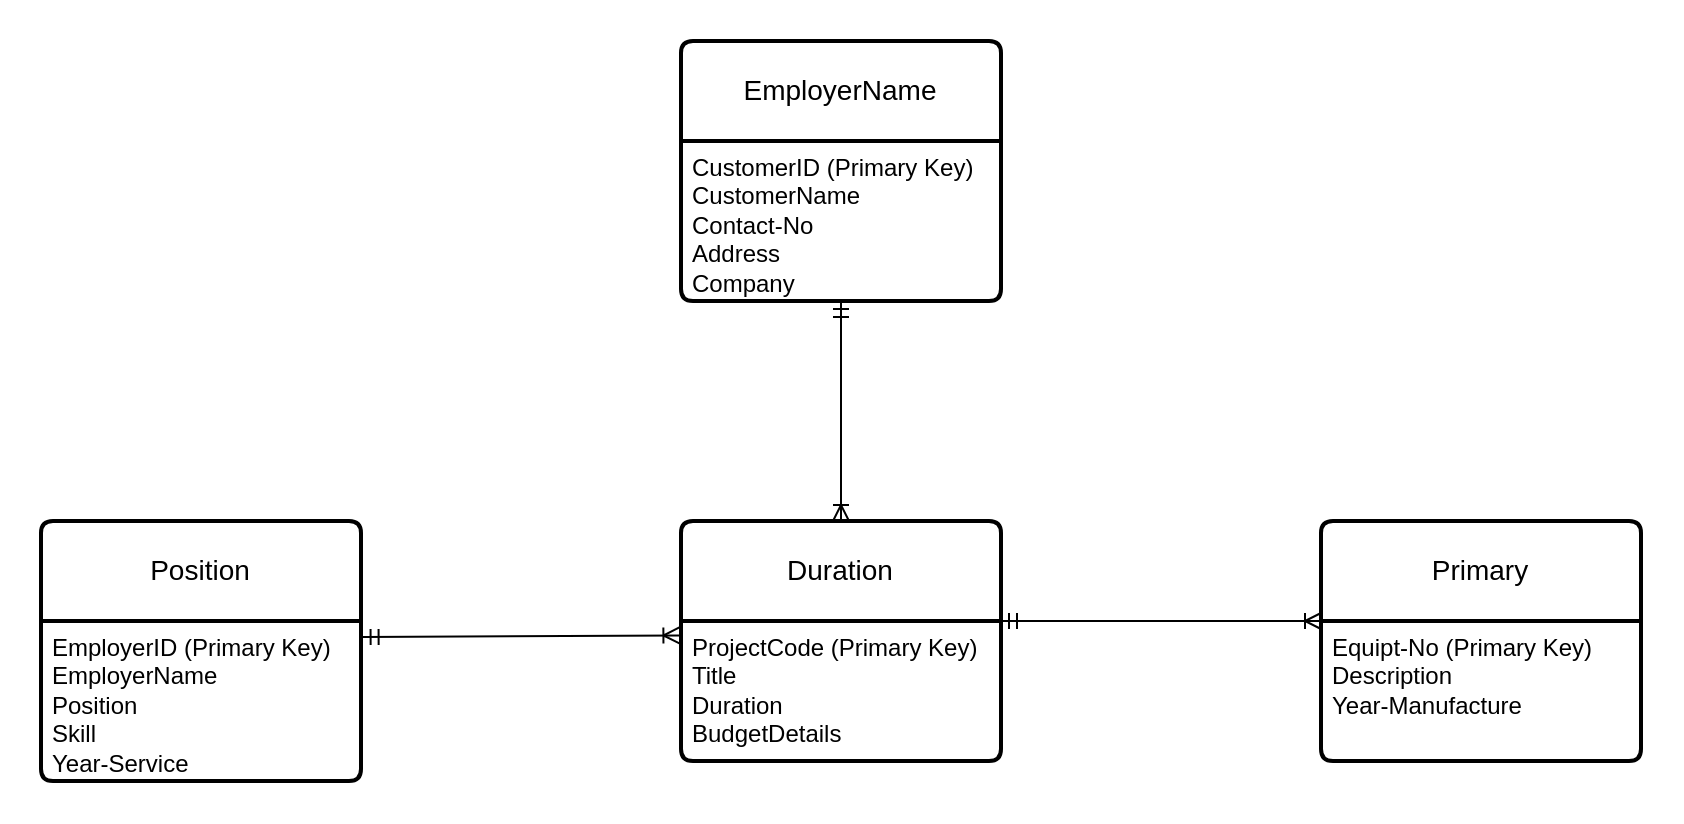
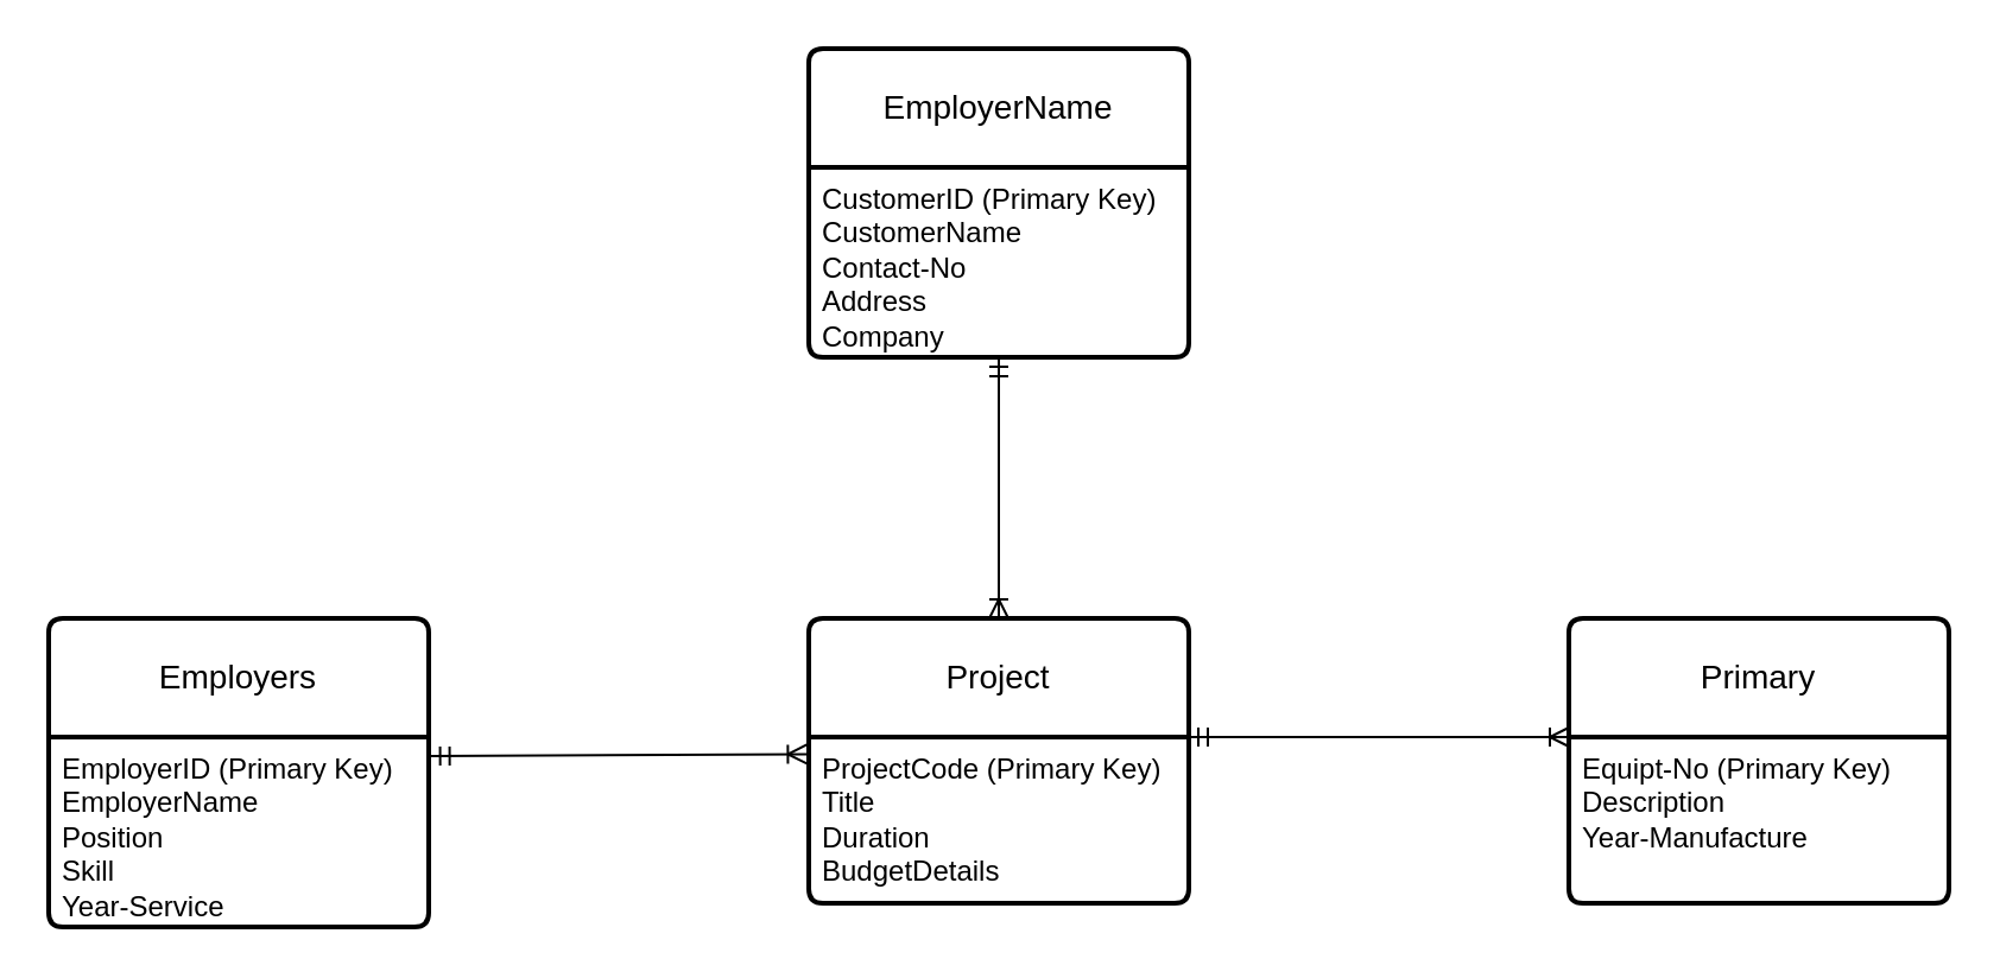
  <mxCell id="0" />
  <mxCell id="1" parent="0" />
- <mxCell id="2" value="Position" style="swimlane;childLayout=stackLayout;horizontal=1;startSize=50;horizontalStack=0;rounded=1;fontSize=14;fontStyle=0;strokeWidth=2;resizeParent=0;resizeLast=1;shadow=0;dashed=0;align=center;arcSize=4;whiteSpace=wrap;html=1;" vertex="1" parent="1"><mxGeometry y="260" width="160" height="130" as="geometry" x="20" /></mxCell>
+ <mxCell id="2" value="Employers" style="swimlane;childLayout=stackLayout;horizontal=1;startSize=50;horizontalStack=0;rounded=1;fontSize=14;fontStyle=0;strokeWidth=2;resizeParent=0;resizeLast=1;shadow=0;dashed=0;align=center;arcSize=4;whiteSpace=wrap;html=1;" vertex="1" parent="1"><mxGeometry y="260" width="160" height="130" as="geometry" x="20" /></mxCell>
  <mxCell id="3" value="EmployerID (Primary Key)&lt;br&gt;EmployerName&lt;br&gt;Position&lt;br&gt;Skill&lt;br&gt;Year-Service" style="align=left;strokeColor=none;fillColor=none;spacingLeft=4;fontSize=12;verticalAlign=top;resizable=0;rotatable=0;part=1;html=1;" vertex="1" parent="2"><mxGeometry y="50" width="160" height="80" as="geometry" /></mxCell>
  <mxCell id="4" value="EmployerName" style="swimlane;childLayout=stackLayout;horizontal=1;startSize=50;horizontalStack=0;rounded=1;fontSize=14;fontStyle=0;strokeWidth=2;resizeParent=0;resizeLast=1;shadow=0;dashed=0;align=center;arcSize=4;whiteSpace=wrap;html=1;" vertex="1" parent="1"><mxGeometry x="340" y="20" width="160" height="130" as="geometry" /></mxCell>
  <mxCell id="5" value="CustomerID (Primary Key)&lt;br&gt;CustomerName&lt;br&gt;Contact-No&lt;br&gt;Address&lt;br&gt;Company" style="align=left;strokeColor=none;fillColor=none;spacingLeft=4;fontSize=12;verticalAlign=top;resizable=0;rotatable=0;part=1;html=1;" vertex="1" parent="4"><mxGeometry y="50" width="160" height="80" as="geometry" /></mxCell>
- <mxCell id="6" value="Duration" style="swimlane;childLayout=stackLayout;horizontal=1;startSize=50;horizontalStack=0;rounded=1;fontSize=14;fontStyle=0;strokeWidth=2;resizeParent=0;resizeLast=1;shadow=0;dashed=0;align=center;arcSize=4;whiteSpace=wrap;html=1;" vertex="1" parent="1"><mxGeometry x="340" y="260" width="160" height="120" as="geometry" /></mxCell>
+ <mxCell id="6" value="Project" style="swimlane;childLayout=stackLayout;horizontal=1;startSize=50;horizontalStack=0;rounded=1;fontSize=14;fontStyle=0;strokeWidth=2;resizeParent=0;resizeLast=1;shadow=0;dashed=0;align=center;arcSize=4;whiteSpace=wrap;html=1;" vertex="1" parent="1"><mxGeometry x="340" y="260" width="160" height="120" as="geometry" /></mxCell>
  <mxCell id="7" value="ProjectCode (Primary Key)&lt;br&gt;Title&lt;br&gt;Duration&lt;br&gt;BudgetDetails" style="align=left;strokeColor=none;fillColor=none;spacingLeft=4;fontSize=12;verticalAlign=top;resizable=0;rotatable=0;part=1;html=1;" vertex="1" parent="6"><mxGeometry y="50" width="160" height="70" as="geometry" /></mxCell>
  <mxCell id="8" value="Primary" style="swimlane;childLayout=stackLayout;horizontal=1;startSize=50;horizontalStack=0;rounded=1;fontSize=14;fontStyle=0;strokeWidth=2;resizeParent=0;resizeLast=1;shadow=0;dashed=0;align=center;arcSize=4;whiteSpace=wrap;html=1;" vertex="1" parent="1"><mxGeometry x="660" y="260" width="160" height="120" as="geometry" /></mxCell>
  <mxCell id="9" value="Equipt-No (Primary Key)&lt;br&gt;Description&lt;br&gt;Year-Manufacture" style="align=left;strokeColor=none;fillColor=none;spacingLeft=4;fontSize=12;verticalAlign=top;resizable=0;rotatable=0;part=1;html=1;" vertex="1" parent="8"><mxGeometry y="50" width="160" height="70" as="geometry" /></mxCell>
  <mxCell id="10" value="" style="fontSize=12;html=1;endArrow=ERoneToMany;startArrow=ERmandOne;rounded=0;entryX=0.5;entryY=0;entryDx=0;entryDy=0;exitX=0.5;exitY=1;exitDx=0;exitDy=0;" edge="1" parent="1" source="5" target="6"><mxGeometry width="100" height="100" relative="1" as="geometry"><mxPoint x="390" y="210" as="sourcePoint" /><mxPoint x="490" y="190" as="targetPoint" /></mxGeometry></mxCell>
  <mxCell id="11" value="" style="fontSize=12;html=1;endArrow=ERoneToMany;startArrow=ERmandOne;rounded=0;entryX=-0.005;entryY=0.103;entryDx=0;entryDy=0;exitX=1.005;exitY=0.1;exitDx=0;exitDy=0;exitPerimeter=0;entryPerimeter=0;" edge="1" parent="1" source="3" target="7"><mxGeometry width="100" height="100" relative="1" as="geometry"><mxPoint x="240" y="290" as="sourcePoint" /><mxPoint x="240" y="400" as="targetPoint" /></mxGeometry></mxCell>
  <mxCell id="12" value="" style="fontSize=12;html=1;endArrow=ERoneToMany;startArrow=ERmandOne;rounded=0;entryX=0;entryY=0;entryDx=0;entryDy=0;exitX=1;exitY=0;exitDx=0;exitDy=0;" edge="1" parent="1" source="7" target="9"><mxGeometry width="100" height="100" relative="1" as="geometry"><mxPoint x="530" y="210" as="sourcePoint" /><mxPoint x="530" y="320" as="targetPoint" /></mxGeometry></mxCell>
